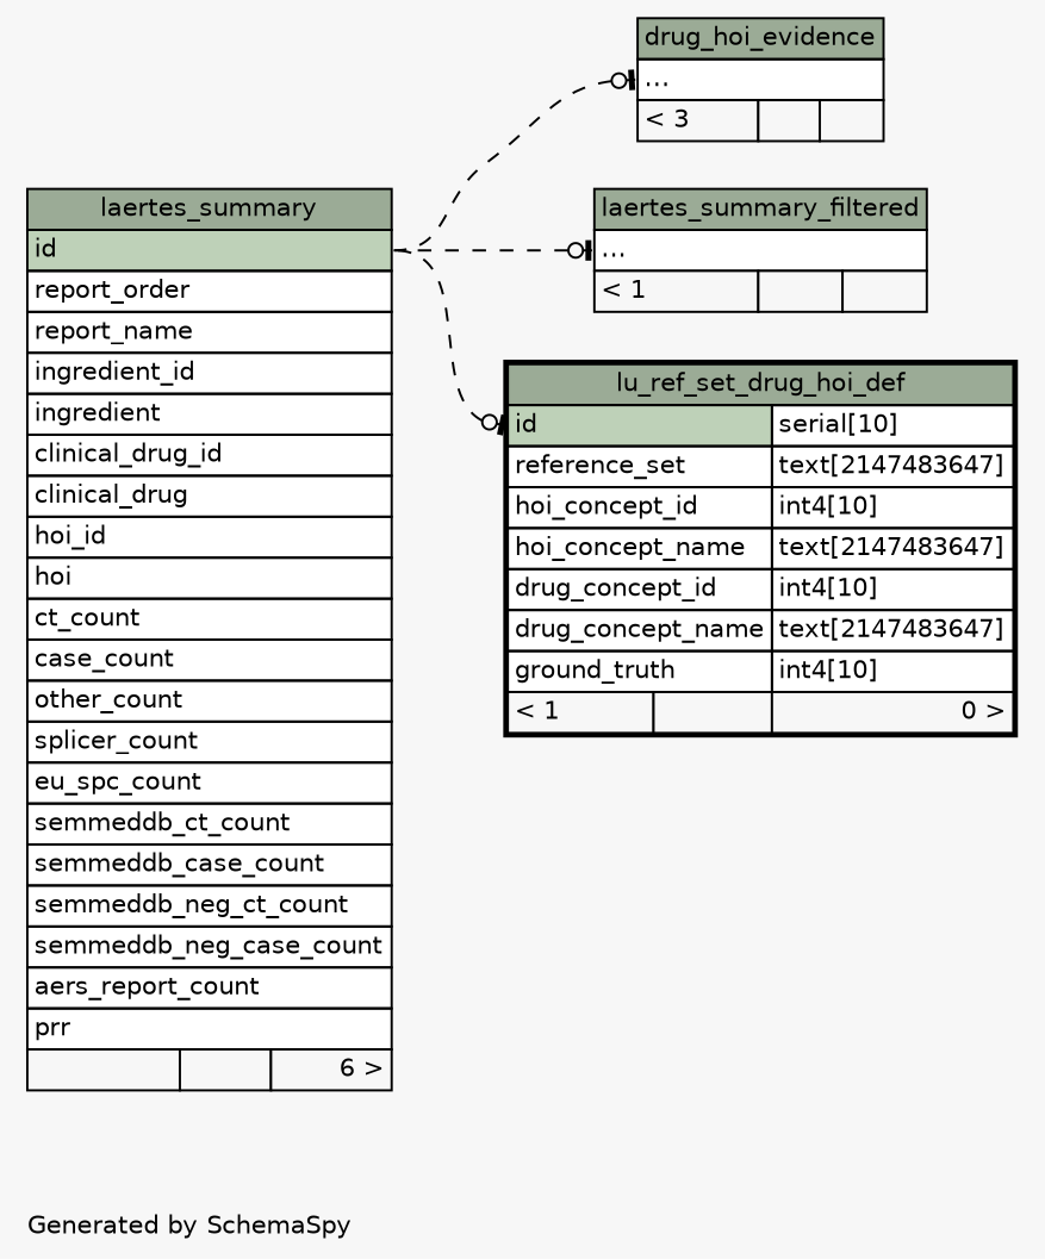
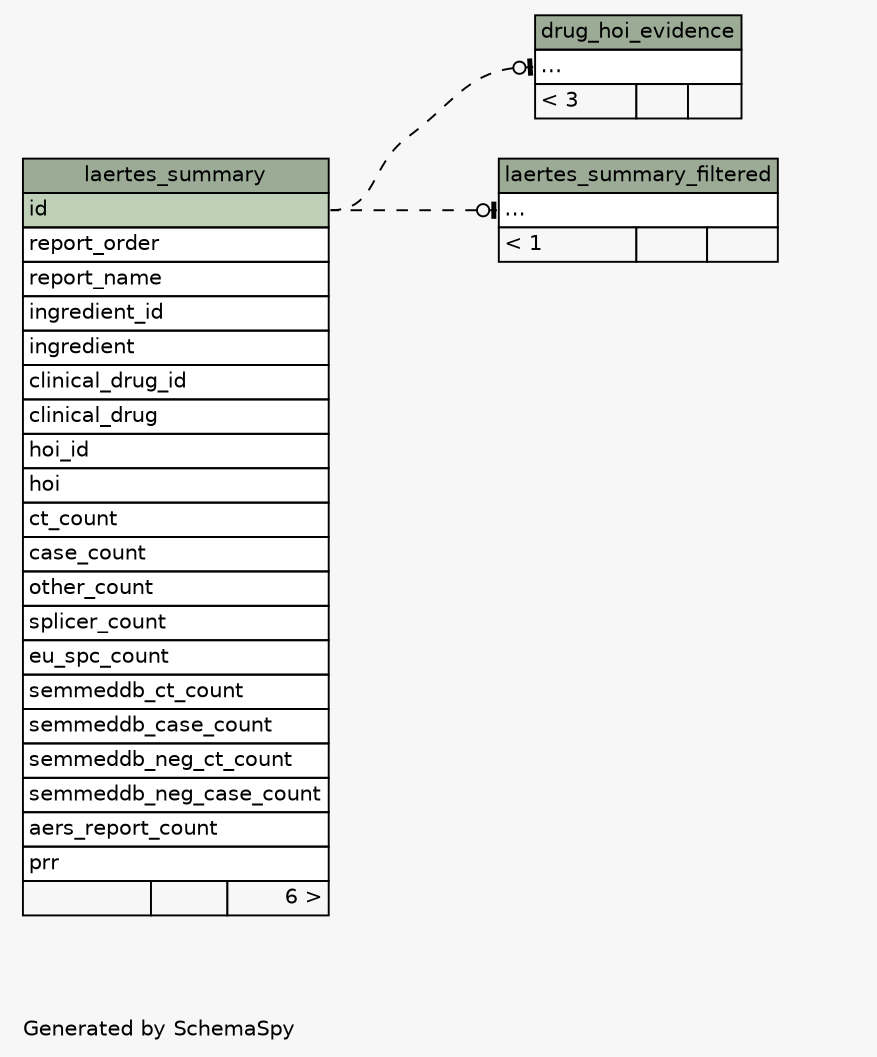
  digraph {
    bgcolor="#f7f7f7"
    fontname=Helvetica
    fontsize=11
    label="\nGenerated by SchemaSpy"
    labeljust=l
    nodesep=0.18
    rankdir=RL
    ranksep=0.46
    node [fontname=Helvetica fontsize=11 shape=plaintext]
    edge [arrowhead=none arrowsize=0.8 arrowtail=teeodot dir=back headport="id:e" style=dashed tailport="elipses:w"]
    n1 [label=<     <TABLE BORDER="0" CELLBORDER="1" CELLSPACING="0" BGCOLOR="#ffffff">       <TR><TD COLSPAN="3" BGCOLOR="#9bab96" ALIGN="CENTER">drug_hoi_evidence</TD></TR>       <TR><TD PORT="elipses" COLSPAN="3" ALIGN="LEFT">...</TD></TR>       <TR><TD ALIGN="LEFT" BGCOLOR="#f7f7f7">&lt; 3</TD><TD ALIGN="RIGHT" BGCOLOR="#f7f7f7">  </TD><TD ALIGN="RIGHT" BGCOLOR="#f7f7f7">  </TD></TR>     </TABLE>>]
    n2 [label=<     <TABLE BORDER="0" CELLBORDER="1" CELLSPACING="0" BGCOLOR="#ffffff">       <TR><TD COLSPAN="3" BGCOLOR="#9bab96" ALIGN="CENTER">laertes_summary</TD></TR>       <TR><TD PORT="id" COLSPAN="3" BGCOLOR="#bed1b8" ALIGN="LEFT">id</TD></TR>       <TR><TD PORT="report_order" COLSPAN="3" ALIGN="LEFT">report_order</TD></TR>       <TR><TD PORT="report_name" COLSPAN="3" ALIGN="LEFT">report_name</TD></TR>       <TR><TD PORT="ingredient_id" COLSPAN="3" ALIGN="LEFT">ingredient_id</TD></TR>       <TR><TD PORT="ingredient" COLSPAN="3" ALIGN="LEFT">ingredient</TD></TR>       <TR><TD PORT="clinical_drug_id" COLSPAN="3" ALIGN="LEFT">clinical_drug_id</TD></TR>       <TR><TD PORT="clinical_drug" COLSPAN="3" ALIGN="LEFT">clinical_drug</TD></TR>       <TR><TD PORT="hoi_id" COLSPAN="3" ALIGN="LEFT">hoi_id</TD></TR>       <TR><TD PORT="hoi" COLSPAN="3" ALIGN="LEFT">hoi</TD></TR>       <TR><TD PORT="ct_count" COLSPAN="3" ALIGN="LEFT">ct_count</TD></TR>       <TR><TD PORT="case_count" COLSPAN="3" ALIGN="LEFT">case_count</TD></TR>       <TR><TD PORT="other_count" COLSPAN="3" ALIGN="LEFT">other_count</TD></TR>       <TR><TD PORT="splicer_count" COLSPAN="3" ALIGN="LEFT">splicer_count</TD></TR>       <TR><TD PORT="eu_spc_count" COLSPAN="3" ALIGN="LEFT">eu_spc_count</TD></TR>       <TR><TD PORT="semmeddb_ct_count" COLSPAN="3" ALIGN="LEFT">semmeddb_ct_count</TD></TR>       <TR><TD PORT="semmeddb_case_count" COLSPAN="3" ALIGN="LEFT">semmeddb_case_count</TD></TR>       <TR><TD PORT="semmeddb_neg_ct_count" COLSPAN="3" ALIGN="LEFT">semmeddb_neg_ct_count</TD></TR>       <TR><TD PORT="semmeddb_neg_case_count" COLSPAN="3" ALIGN="LEFT">semmeddb_neg_case_count</TD></TR>       <TR><TD PORT="aers_report_count" COLSPAN="3" ALIGN="LEFT">aers_report_count</TD></TR>       <TR><TD PORT="prr" COLSPAN="3" ALIGN="LEFT">prr</TD></TR>       <TR><TD ALIGN="LEFT" BGCOLOR="#f7f7f7">  </TD><TD ALIGN="RIGHT" BGCOLOR="#f7f7f7">  </TD><TD ALIGN="RIGHT" BGCOLOR="#f7f7f7">6 &gt;</TD></TR>     </TABLE>>]
    n3 [label=<     <TABLE BORDER="0" CELLBORDER="1" CELLSPACING="0" BGCOLOR="#ffffff">       <TR><TD COLSPAN="3" BGCOLOR="#9bab96" ALIGN="CENTER">laertes_summary_filtered</TD></TR>       <TR><TD PORT="elipses" COLSPAN="3" ALIGN="LEFT">...</TD></TR>       <TR><TD ALIGN="LEFT" BGCOLOR="#f7f7f7">&lt; 1</TD><TD ALIGN="RIGHT" BGCOLOR="#f7f7f7">  </TD><TD ALIGN="RIGHT" BGCOLOR="#f7f7f7">  </TD></TR>     </TABLE>>]
-   n4 [label=<     <TABLE BORDER="2" CELLBORDER="1" CELLSPACING="0" BGCOLOR="#ffffff">       <TR><TD COLSPAN="3" BGCOLOR="#9bab96" ALIGN="CENTER">lu_ref_set_drug_hoi_def</TD></TR>       <TR><TD PORT="id" COLSPAN="2" BGCOLOR="#bed1b8" ALIGN="LEFT">id</TD><TD PORT="id.type" ALIGN="LEFT">serial[10]</TD></TR>       <TR><TD PORT="reference_set" COLSPAN="2" ALIGN="LEFT">reference_set</TD><TD PORT="reference_set.type" ALIGN="LEFT">text[2147483647]</TD></TR>       <TR><TD PORT="hoi_concept_id" COLSPAN="2" ALIGN="LEFT">hoi_concept_id</TD><TD PORT="hoi_concept_id.type" ALIGN="LEFT">int4[10]</TD></TR>       <TR><TD PORT="hoi_concept_name" COLSPAN="2" ALIGN="LEFT">hoi_concept_name</TD><TD PORT="hoi_concept_name.type" ALIGN="LEFT">text[2147483647]</TD></TR>       <TR><TD PORT="drug_concept_id" COLSPAN="2" ALIGN="LEFT">drug_concept_id</TD><TD PORT="drug_concept_id.type" ALIGN="LEFT">int4[10]</TD></TR>       <TR><TD PORT="drug_concept_name" COLSPAN="2" ALIGN="LEFT">drug_concept_name</TD><TD PORT="drug_concept_name.type" ALIGN="LEFT">text[2147483647]</TD></TR>       <TR><TD PORT="ground_truth" COLSPAN="2" ALIGN="LEFT">ground_truth</TD><TD PORT="ground_truth.type" ALIGN="LEFT">int4[10]</TD></TR>       <TR><TD ALIGN="LEFT" BGCOLOR="#f7f7f7">&lt; 1</TD><TD ALIGN="RIGHT" BGCOLOR="#f7f7f7">  </TD><TD ALIGN="RIGHT" BGCOLOR="#f7f7f7">0 &gt;</TD></TR>     </TABLE>>]
    n1 -> n2
    n3 -> n2
-   n4 -> n2 [tailport="id:w"]
  }
